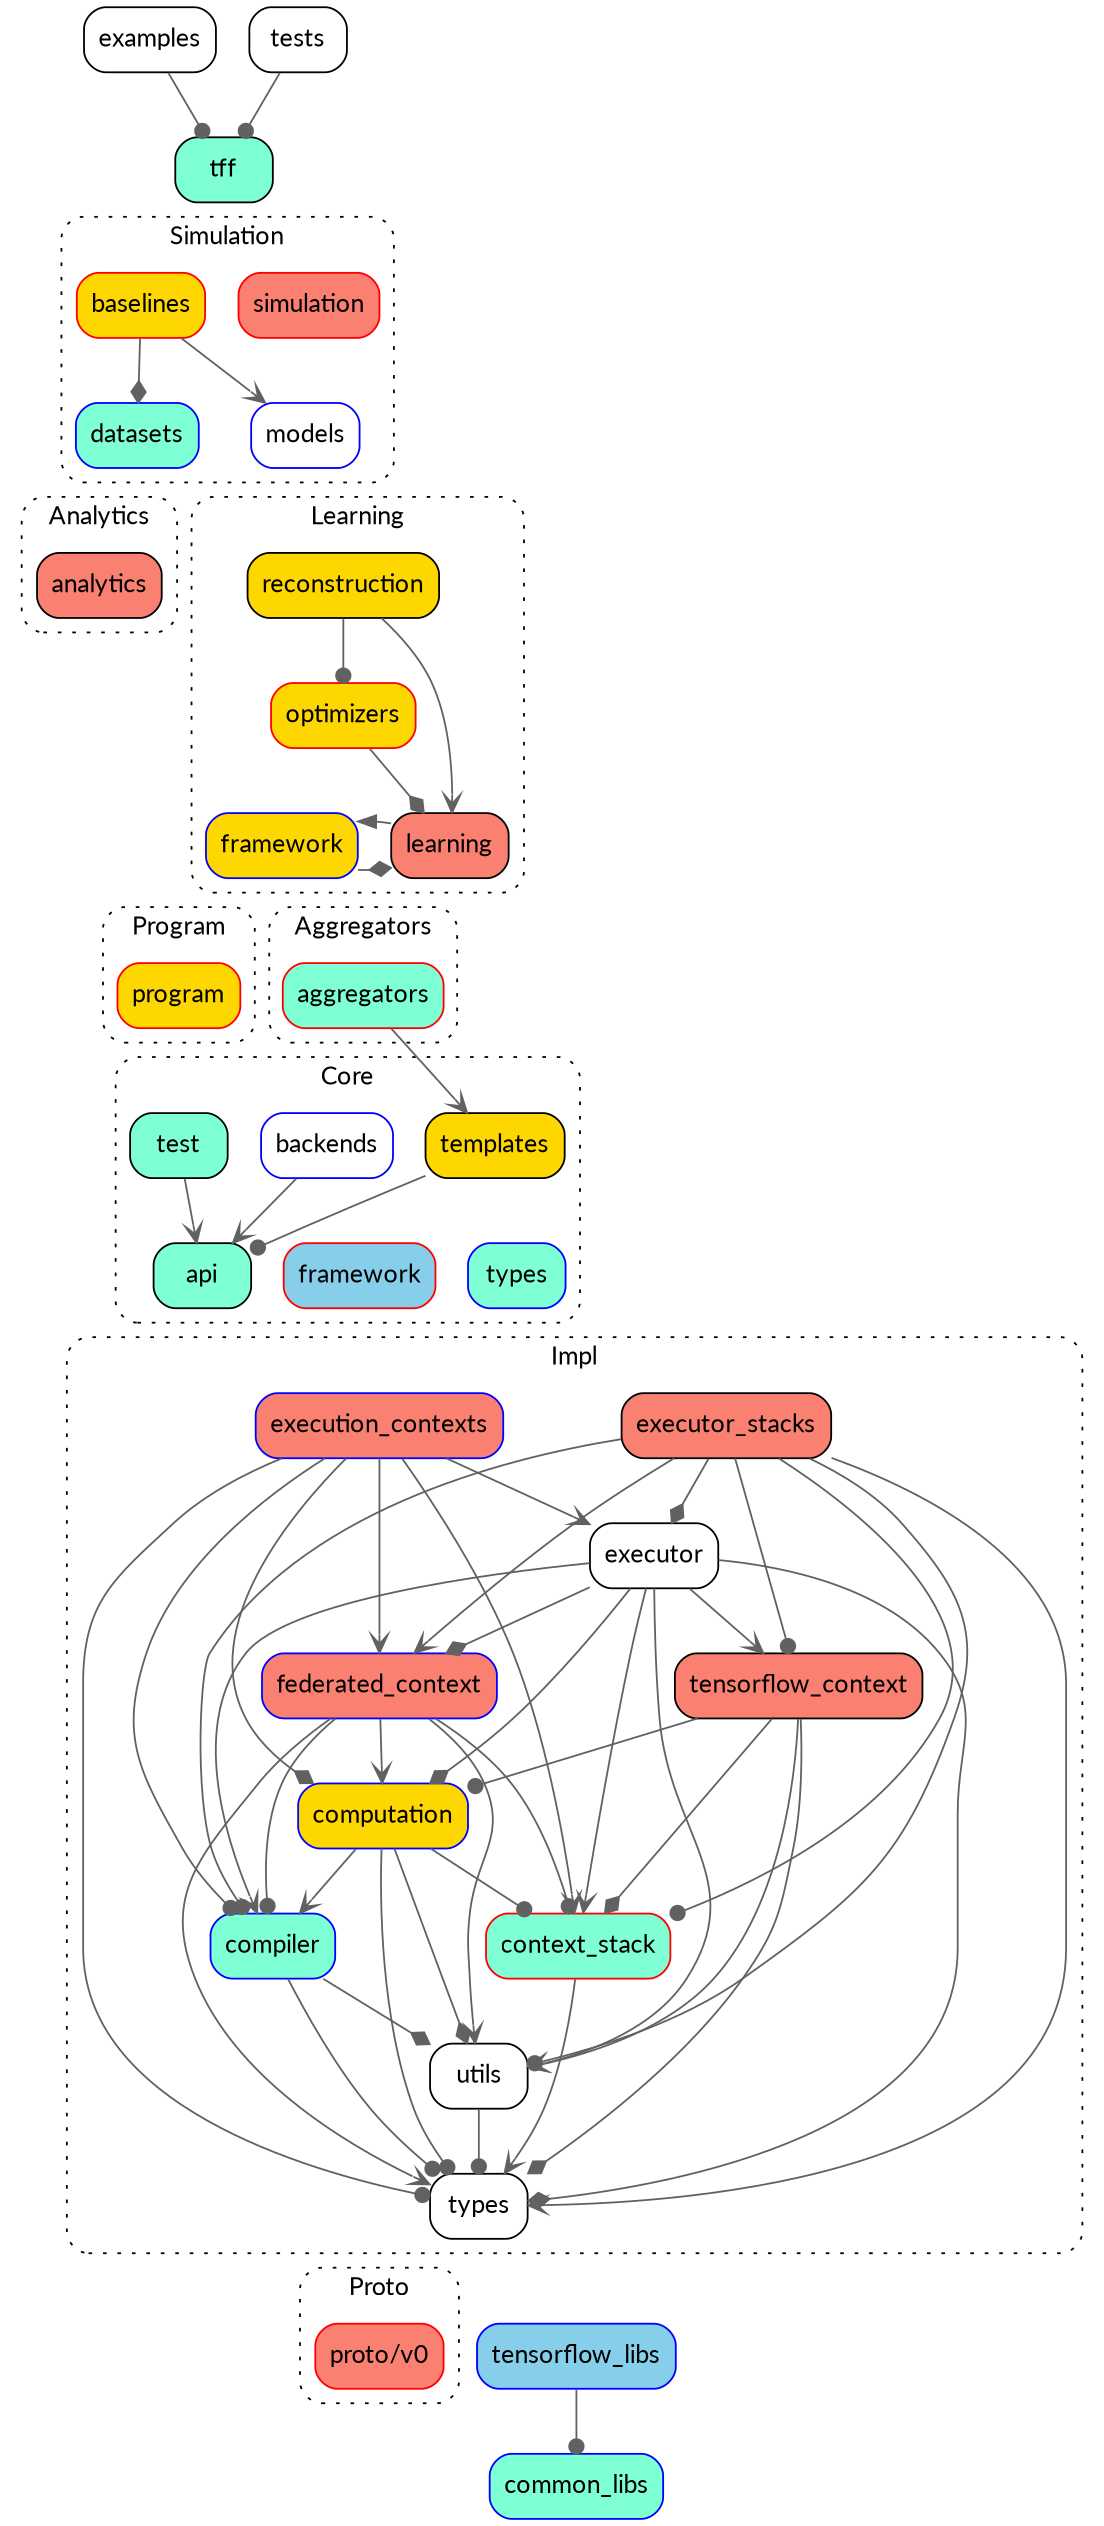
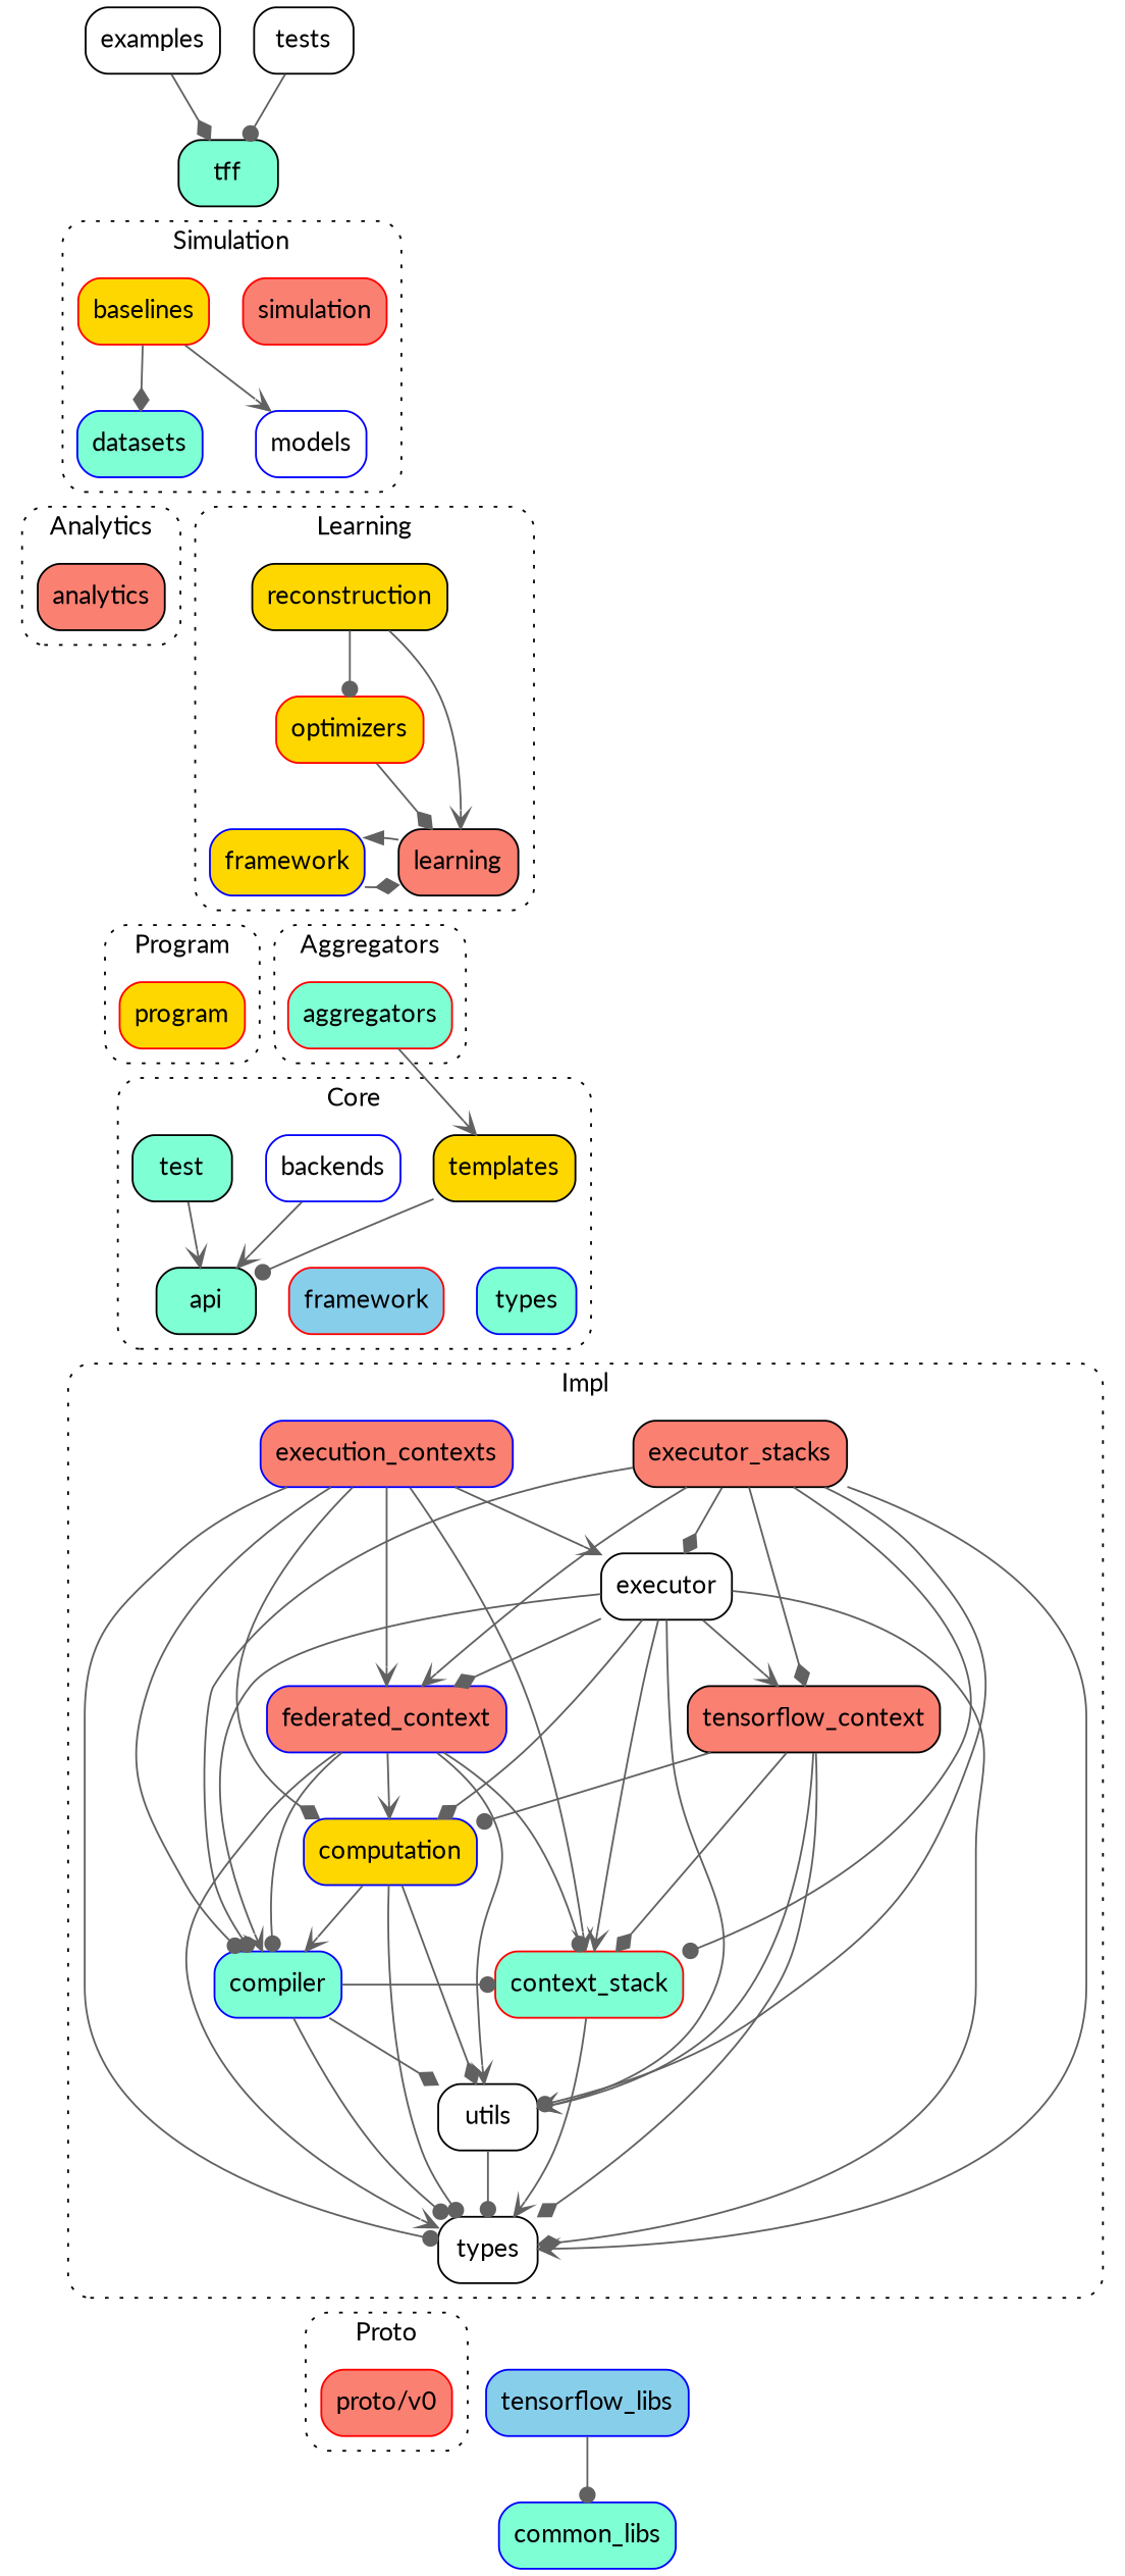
  digraph {
    fontname=Lato
    newrank=true
    style="dotted,rounded"
    node [color=black fillcolor=aquamarine fontname=Lato shape=box style="rounded,filled"]
    edge [arrowhead=vee color="#616161" fontname=Lato]
    examples [fillcolor=white]
    tests [fillcolor=white]
    tff
    simulation [color=red fillcolor=salmon]
    n5 [color=red fillcolor=gold label=baselines]
    n6 [color=blue fillcolor=white label=models]
    n7 [color=blue label=datasets]
    n8 [fillcolor=gold label=reconstruction]
    analytics [fillcolor=salmon]
    n10 [color=red fillcolor=gold label=optimizers]
    learning [fillcolor=salmon]
    n12 [color=blue fillcolor=gold label=framework]
    aggregators [color=red]
    n14 [color=blue fillcolor=white label=backends]
    n15 [label=test]
    n16 [fillcolor=gold label=templates]
    n17 [label=api]
    n18 [color=red fillcolor=skyblue label=framework]
    n19 [color=blue label=types]
    common_libs [color=blue]
    n21 [fillcolor=salmon label=executor_stacks]
    n22 [color=blue fillcolor=salmon label=execution_contexts]
    n23 [fillcolor=white label=executor]
    n24 [color=blue fillcolor=salmon label=federated_context]
    n25 [fillcolor=salmon label=tensorflow_context]
    n26 [color=blue fillcolor=gold label=computation]
    n27 [color=red label=context_stack]
    n28 [color=blue label=compiler]
    n29 [fillcolor=white label=utils]
    n30 [fillcolor=white label=types]
    n31 [color=red fillcolor=salmon label="proto/v0"]
    tensorflow_libs [color=blue fillcolor=skyblue]
    program [color=red fillcolor=gold]
    subgraph sub_1 {
      rank=same
      examples
      tests
    }
    subgraph sub_2 {
      rank=same
      tff
    }
    subgraph sub_3 {
      rank=same
      simulation
      n5
    }
    subgraph sub_4 {
      rank=same
      n6
      n7
    }
    subgraph sub_5 {
      rank=same
      n8
      analytics
    }
    subgraph sub_6 {
      rank=same
      n10
    }
    subgraph sub_7 {
      rank=same
      learning
      n12
    }
    subgraph sub_8 {
      rank=same
      aggregators
    }
    subgraph sub_9 {
      rank=same
      n14
      n15
    }
    subgraph sub_10 {
      rank=same
      n16
    }
    subgraph sub_11 {
      rank=same
      n17
      n18
      n19
    }
    subgraph sub_12 {
      rank=same
      common_libs
    }
    subgraph sub_13 {
      rank=same
      n21
      n22
    }
    subgraph sub_14 {
      rank=same
      n23
    }
    subgraph sub_15 {
      rank=same
      n24
      n25
    }
    subgraph sub_16 {
      rank=same
      n26
    }
    subgraph sub_17 {
      rank=same
      n27
      n28
    }
    subgraph sub_18 {
      rank=same
      n29
    }
    subgraph sub_19 {
      rank=same
      n30
    }
    subgraph sub_20 {
      rank=same
      n31
      tensorflow_libs
    }
    subgraph cluster_21 {
      label=Simulation
      simulation
      n5
      n6
      n7
    }
    subgraph cluster_22 {
      label=Learning
      n8
      n10
      learning
      n12
    }
    subgraph cluster_23 {
      label=Impl
      n21
      n22
      n23
      n24
      n25
      n26
      n27
      n28
      n29
      n30
    }
    subgraph cluster_24 {
      label=Analytics
      analytics
    }
    subgraph cluster_25 {
      label=Aggregators
      aggregators
    }
    subgraph cluster_26 {
      label=Program
      program
    }
    subgraph cluster_27 {
      label=Core
      n14
      n15
      n16
      n17
      n18
      n19
    }
    subgraph cluster_28 {
      label=Proto
      n31
    }
-   examples -> tff [arrowhead=dot]
+   examples -> tff [arrowhead=diamond]
    tests -> tff [arrowhead=dot]
    tff -> simulation [arrowhead=none style=invisible]
    tff -> n5 [arrowhead=none style=invisible]
    n5 -> n6
    n5 -> n7 [arrowhead=diamond]
    n6 -> n8 [arrowhead=none style=invisible]
    n7 -> analytics [arrowhead=none style=invisible]
    n8 -> n10 [arrowhead=dot]
    n8 -> learning
    analytics -> aggregators [arrowhead=none style=invisible]
    analytics -> program [arrowhead=none style=invisible]
    n10 -> learning [arrowhead=diamond]
    learning -> aggregators [arrowhead=none style=invisible]
    learning -> program [arrowhead=none style=invisible]
    n12 -> learning [arrowhead=diamond]
    n12 -> learning [dir=back arrowhead=""]
    aggregators -> n14 [arrowhead=none style=invisible]
    aggregators -> n15 [arrowhead=none style=invisible]
    aggregators -> n16
    n14 -> n17
    n15 -> n17
    n16 -> n17 [arrowhead=dot]
    n17 -> n18 [arrowhead=none style=invisible]
    n18 -> n19 [arrowhead=none style=invisible]
    n19 -> n21 [arrowhead=none style=invisible]
    n19 -> n22 [arrowhead=none style=invisible]
    n21 -> n23 [arrowhead=diamond]
    n21 -> n24
-   n21 -> n25 [arrowhead=dot]
+   n21 -> n25 [arrowhead=diamond]
    n21 -> n27 [arrowhead=dot]
    n21 -> n28 [arrowhead=dot]
    n21 -> n29 [arrowhead=dot]
    n21 -> n30
    n22 -> n23
    n22 -> n24
    n22 -> n26 [arrowhead=diamond]
    n22 -> n27
    n22 -> n28 [arrowhead=dot]
    n22 -> n30 [arrowhead=dot]
    n23 -> n24 [arrowhead=diamond]
    n23 -> n25
    n23 -> n26 [arrowhead=diamond]
    n23 -> n27
    n23 -> n28
    n23 -> n29
    n23 -> n30 [arrowhead=diamond]
    n24 -> n26
    n24 -> n27 [arrowhead=dot]
    n24 -> n28 [arrowhead=dot]
    n24 -> n29
    n24 -> n30
    n25 -> n26 [arrowhead=dot]
    n25 -> n27 [arrowhead=diamond]
    n25 -> n29
    n25 -> n30 [arrowhead=diamond]
-   n26 -> n27 [arrowhead=dot]
+   n28 -> n27 [arrowhead=dot]
    n26 -> n28
    n26 -> n29 [arrowhead=diamond]
    n26 -> n30 [arrowhead=dot]
    n27 -> n30
    n28 -> n29 [arrowhead=diamond]
    n28 -> n30 [arrowhead=dot]
    n29 -> n30 [arrowhead=dot]
    n30 -> n31 [arrowhead=none style=invisible]
    n30 -> tensorflow_libs [arrowhead=none style=invisible]
    tensorflow_libs -> common_libs [arrowhead=dot]
    program -> n14 [arrowhead=none style=invisible]
    program -> n15 [arrowhead=none style=invisible]
  }
